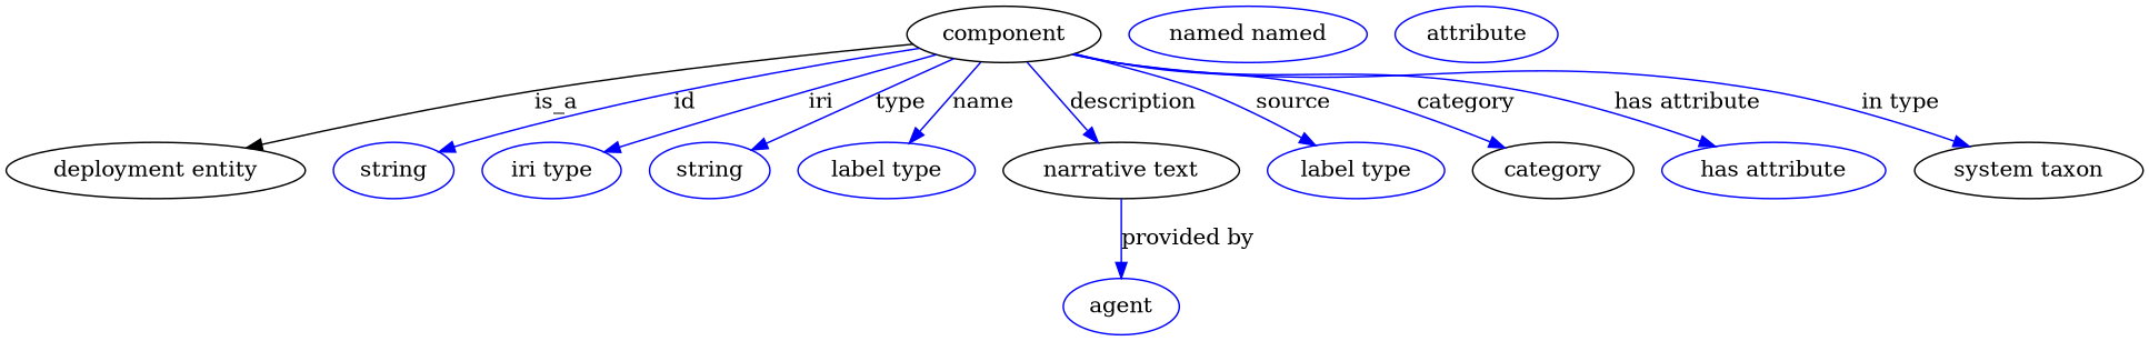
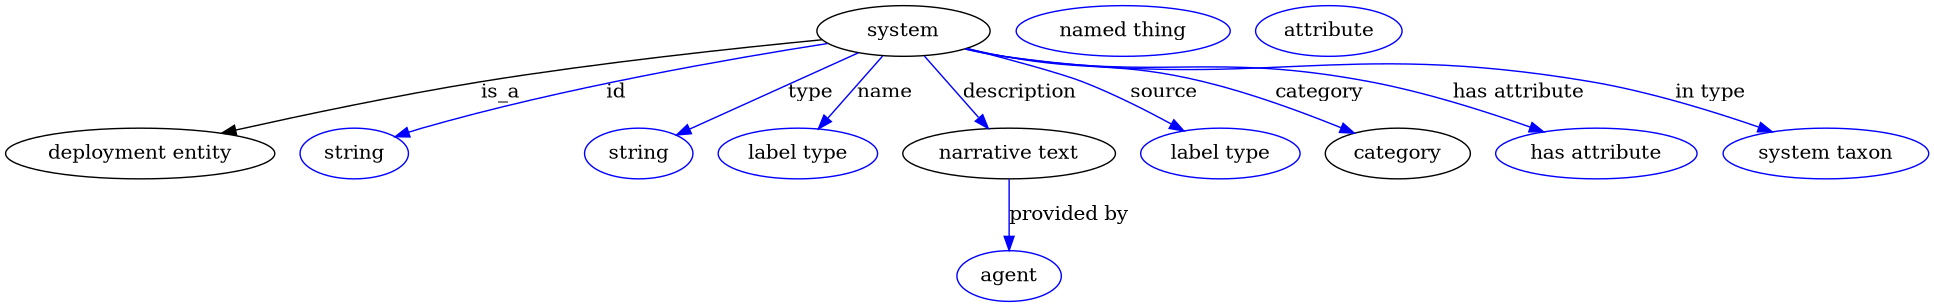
  digraph {
    node [color=blue]
    edge [color=blue style=solid]
-   n1 [height=0.5 label=component width=1.7151 color=""]
+   n1 [height=0.5 label=system width=1.7151 color=""]
    "deployment entity" [height=0.5 width=2.6539 color=""]
    n3 [height=0.5 label=string width=1.0652]
-   n4 [height=0.5 label="iri type" width=1.2277]
    n5 [height=0.5 label=string width=1.0652]
    n6 [height=0.5 label="label type" width=1.5707]
    n7 [color=black height=0.5 label="narrative text" width=2.0943]
    n8 [height=0.5 label="label type" width=1.5707]
    category [height=0.5 width=1.4263 color=""]
    "has attribute" [height=0.5 width=1.9859]
-   n11 [color=black height=0.5 label="system taxon" width=2.022]
+   n11 [height=0.5 label="system taxon" width=2.022]
    n12 [height=0.5 label=agent width=1.0291]
-   n13 [height=0.5 label="named named" width=1.9318]
+   n13 [height=0.5 label="named thing" width=1.9318]
    n14 [height=0.5 label=attribute width=1.4443]
    n1 -> "deployment entity" [label=is_a color="" style=""]
    n1 -> n3 [label=id]
-   n1 -> n4 [label=iri]
    n1 -> n5 [label=type]
    n1 -> n6 [label=name]
    n1 -> n7 [label=description]
    n1 -> n8 [label=source]
    n1 -> category [label=category]
    n1 -> "has attribute" [label="has attribute"]
    n1 -> n11 [label="in type"]
    n7 -> n12 [label="provided by"]
  }
